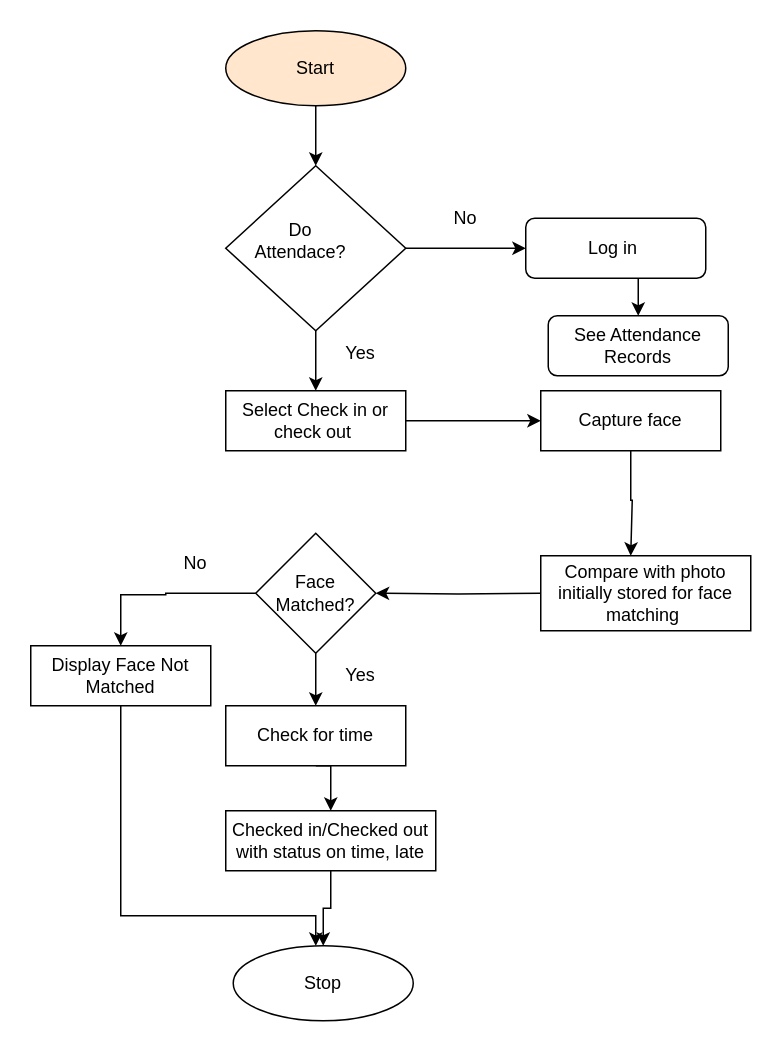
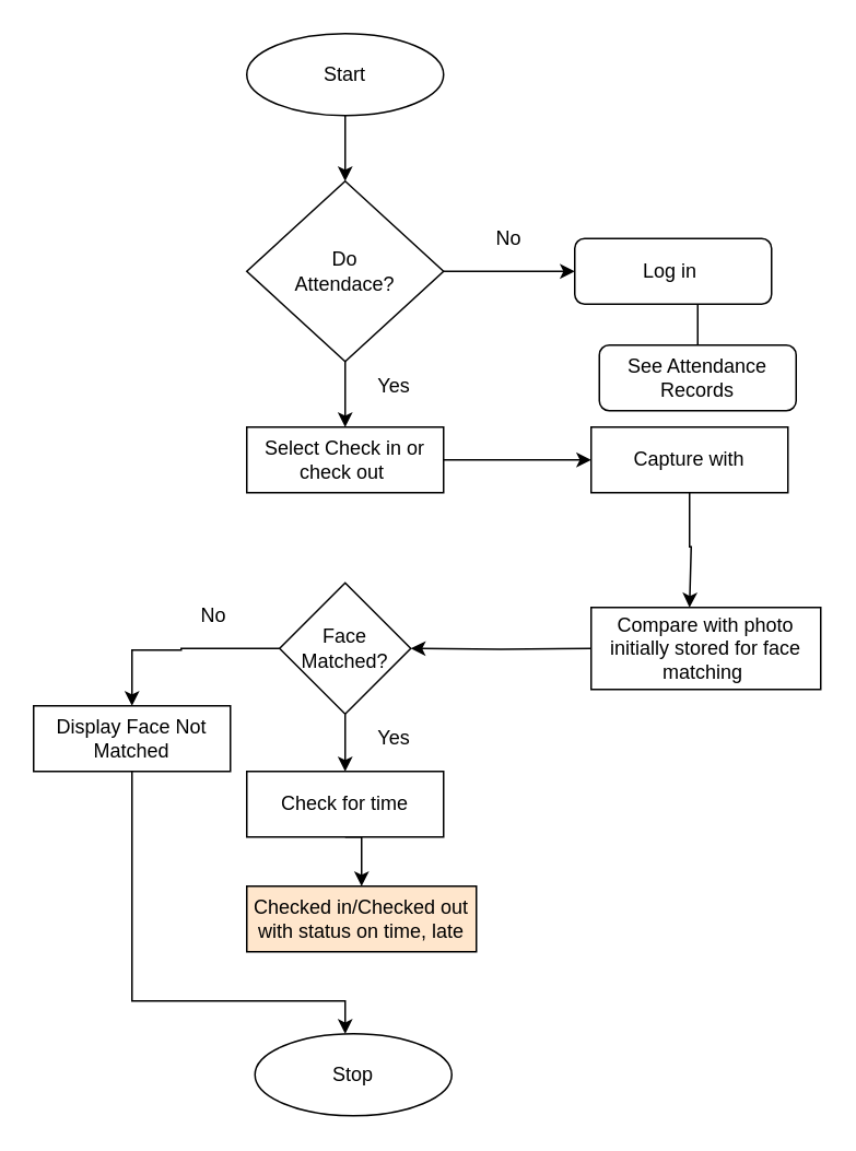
  <mxCell id="0" />
  <mxCell id="1" parent="0" />
  <mxCell id="2" value="See Attendance Records" style="rounded=1;whiteSpace=wrap;html=1;fontSize=12;glass=0;strokeWidth=1;shadow=0;" parent="1" vertex="1"><mxGeometry x="365" y="210" width="120" height="40" as="geometry" /></mxCell>
  <mxCell id="3" style="edgeStyle=orthogonalEdgeStyle;rounded=0;orthogonalLoop=1;jettySize=auto;html=1;exitX=1;exitY=0.5;exitDx=0;exitDy=0;" parent="1" source="5" edge="1"><mxGeometry relative="1" as="geometry"><mxPoint x="350" y="165" as="targetPoint" /></mxGeometry></mxCell>
  <mxCell id="4" style="edgeStyle=orthogonalEdgeStyle;rounded=0;orthogonalLoop=1;jettySize=auto;html=1;exitX=0.5;exitY=1;exitDx=0;exitDy=0;" parent="1" source="5" edge="1"><mxGeometry relative="1" as="geometry"><mxPoint x="210" y="260" as="targetPoint" /></mxGeometry></mxCell>
  <mxCell id="5" value="" style="rhombus;whiteSpace=wrap;html=1;" parent="1" vertex="1"><mxGeometry x="150" y="110" width="120" height="110" as="geometry" /></mxCell>
- <mxCell id="6" value="Do Attendace?" style="text;html=1;align=center;verticalAlign=middle;whiteSpace=wrap;rounded=0;" parent="1" vertex="1"><mxGeometry x="170" y="145" width="60" height="30" as="geometry" /></mxCell>
+ <mxCell id="6" value="Do Attendace?" style="text;html=1;align=center;verticalAlign=middle;whiteSpace=wrap;rounded=0;" parent="1" vertex="1"><mxGeometry x="180" y="150" width="60" height="30" as="geometry" /></mxCell>
  <mxCell id="7" value="No" style="text;html=1;align=center;verticalAlign=middle;whiteSpace=wrap;rounded=0;" parent="1" vertex="1"><mxGeometry x="280" y="130" width="60" height="30" as="geometry" /></mxCell>
  <mxCell id="8" value="" style="rounded=0;whiteSpace=wrap;html=1;" parent="1" vertex="1"><mxGeometry x="150" y="260" width="120" height="40" as="geometry" /></mxCell>
  <mxCell id="9" style="edgeStyle=orthogonalEdgeStyle;rounded=0;orthogonalLoop=1;jettySize=auto;html=1;exitX=1;exitY=0.5;exitDx=0;exitDy=0;" parent="1" source="8" edge="1"><mxGeometry relative="1" as="geometry"><mxPoint x="360" y="280" as="targetPoint" /><mxPoint x="280" y="280" as="sourcePoint" /></mxGeometry></mxCell>
  <mxCell id="10" value="Select Check in or check out&amp;nbsp;" style="text;html=1;align=center;verticalAlign=middle;whiteSpace=wrap;rounded=0;" parent="1" vertex="1"><mxGeometry x="160" y="265" width="100" height="30" as="geometry" /></mxCell>
  <mxCell id="11" style="edgeStyle=orthogonalEdgeStyle;rounded=0;orthogonalLoop=1;jettySize=auto;html=1;exitX=0.5;exitY=1;exitDx=0;exitDy=0;" parent="1" source="13" edge="1"><mxGeometry relative="1" as="geometry"><mxPoint x="210" y="470" as="targetPoint" /></mxGeometry></mxCell>
  <mxCell id="12" style="edgeStyle=orthogonalEdgeStyle;rounded=0;orthogonalLoop=1;jettySize=auto;html=1;exitX=0;exitY=0.5;exitDx=0;exitDy=0;" parent="1" source="13" edge="1"><mxGeometry relative="1" as="geometry"><mxPoint x="80" y="430" as="targetPoint" /><Array as="points"><mxPoint x="110" y="395" /><mxPoint x="110" y="396" /></Array></mxGeometry></mxCell>
  <mxCell id="13" value="" style="rhombus;whiteSpace=wrap;html=1;" parent="1" vertex="1"><mxGeometry x="170" y="355" width="80" height="80" as="geometry" /></mxCell>
  <mxCell id="14" value="" style="rounded=0;whiteSpace=wrap;html=1;" parent="1" vertex="1"><mxGeometry x="360" y="260" width="120" height="40" as="geometry" /></mxCell>
  <mxCell id="15" style="edgeStyle=orthogonalEdgeStyle;rounded=0;orthogonalLoop=1;jettySize=auto;html=1;" parent="1" edge="1"><mxGeometry relative="1" as="geometry"><mxPoint x="420" y="370" as="targetPoint" /><Array as="points"><mxPoint x="420" y="333" /><mxPoint x="421" y="333" /></Array><mxPoint x="420" y="300" as="sourcePoint" /></mxGeometry></mxCell>
- <mxCell id="16" value="Capture face" style="text;html=1;align=center;verticalAlign=middle;whiteSpace=wrap;rounded=0;" parent="1" vertex="1"><mxGeometry x="370" y="265" width="100" height="30" as="geometry" /></mxCell>
+ <mxCell id="16" value="Capture with" style="text;html=1;align=center;verticalAlign=middle;whiteSpace=wrap;rounded=0;" parent="1" vertex="1"><mxGeometry x="370" y="265" width="100" height="30" as="geometry" /></mxCell>
  <mxCell id="17" value="" style="rounded=0;whiteSpace=wrap;html=1;" parent="1" vertex="1"><mxGeometry x="360" y="370" width="140" height="50" as="geometry" /></mxCell>
  <mxCell id="18" style="edgeStyle=orthogonalEdgeStyle;rounded=0;orthogonalLoop=1;jettySize=auto;html=1;entryX=1;entryY=0.5;entryDx=0;entryDy=0;" parent="1" target="13" edge="1"><mxGeometry relative="1" as="geometry"><mxPoint x="360" y="395" as="sourcePoint" /></mxGeometry></mxCell>
  <mxCell id="19" value="Compare with photo initially stored for face matching&amp;nbsp;" style="text;html=1;align=center;verticalAlign=middle;whiteSpace=wrap;rounded=0;" parent="1" vertex="1"><mxGeometry x="370" y="380" width="120" height="30" as="geometry" /></mxCell>
  <mxCell id="20" value="Face Matched?" style="text;html=1;align=center;verticalAlign=middle;whiteSpace=wrap;rounded=0;" parent="1" vertex="1"><mxGeometry x="180" y="380" width="60" height="30" as="geometry" /></mxCell>
  <mxCell id="21" style="edgeStyle=orthogonalEdgeStyle;rounded=0;orthogonalLoop=1;jettySize=auto;html=1;exitX=0.5;exitY=1;exitDx=0;exitDy=0;entryX=0.5;entryY=0;entryDx=0;entryDy=0;" parent="1" source="22" target="30" edge="1"><mxGeometry relative="1" as="geometry" /></mxCell>
  <mxCell id="22" value="Check for time" style="rounded=0;whiteSpace=wrap;html=1;" parent="1" vertex="1"><mxGeometry x="150" y="470" width="120" height="40" as="geometry" /></mxCell>
  <mxCell id="23" value="Yes" style="text;html=1;align=center;verticalAlign=middle;whiteSpace=wrap;rounded=0;" parent="1" vertex="1"><mxGeometry x="210" y="220" width="60" height="30" as="geometry" /></mxCell>
  <mxCell id="24" value="Yes" style="text;html=1;align=center;verticalAlign=middle;whiteSpace=wrap;rounded=0;" parent="1" vertex="1"><mxGeometry x="210" y="435" width="60" height="30" as="geometry" /></mxCell>
  <mxCell id="25" style="edgeStyle=orthogonalEdgeStyle;rounded=0;orthogonalLoop=1;jettySize=auto;html=1;exitX=0.5;exitY=1;exitDx=0;exitDy=0;" parent="1" source="26" target="32" edge="1"><mxGeometry relative="1" as="geometry"><Array as="points"><mxPoint x="80" y="610" /><mxPoint x="210" y="610" /></Array></mxGeometry></mxCell>
  <mxCell id="26" value="Display Face Not Matched" style="rounded=0;whiteSpace=wrap;html=1;" parent="1" vertex="1"><mxGeometry x="20" y="430" width="120" height="40" as="geometry" /></mxCell>
  <mxCell id="27" value="No" style="text;html=1;align=center;verticalAlign=middle;whiteSpace=wrap;rounded=0;" parent="1" vertex="1"><mxGeometry x="100" y="360" width="60" height="30" as="geometry" /></mxCell>
  <mxCell id="28" style="edgeStyle=orthogonalEdgeStyle;rounded=0;orthogonalLoop=1;jettySize=auto;html=1;entryX=0.5;entryY=0;entryDx=0;entryDy=0;" edge="1" parent="1" source="29" target="5"><mxGeometry relative="1" as="geometry" /></mxCell>
- <mxCell id="29" value="Start" style="ellipse;whiteSpace=wrap;html=1;fillColor=#ffe6cc;" parent="1" vertex="1"><mxGeometry x="150" y="20" width="120" height="50" as="geometry" /></mxCell>
- <mxCell id="30" value="Checked in/Checked out with status on time, late" style="rounded=0;whiteSpace=wrap;html=1;" parent="1" vertex="1"><mxGeometry x="150" y="540" width="140" height="40" as="geometry" /></mxCell>
- <mxCell id="31" value="" style="edgeStyle=orthogonalEdgeStyle;rounded=0;orthogonalLoop=1;jettySize=auto;html=1;exitX=0.5;exitY=1;exitDx=0;exitDy=0;" parent="1" source="30" target="32" edge="1"><mxGeometry relative="1" as="geometry"><mxPoint x="209.857" y="690" as="targetPoint" /><mxPoint x="210" y="580" as="sourcePoint" /></mxGeometry></mxCell>
+ <mxCell id="29" value="Start" style="ellipse;whiteSpace=wrap;html=1;" parent="1" vertex="1"><mxGeometry x="150" y="20" width="120" height="50" as="geometry" /></mxCell>
+ <mxCell id="30" value="Checked in/Checked out with status on time, late" style="rounded=0;whiteSpace=wrap;html=1;fillColor=#ffe6cc;" parent="1" vertex="1"><mxGeometry x="150" y="540" width="140" height="40" as="geometry" /></mxCell>
  <mxCell id="32" value="Stop" style="ellipse;whiteSpace=wrap;html=1;" parent="1" vertex="1"><mxGeometry x="155" y="630" width="120" height="50" as="geometry" /></mxCell>
- <mxCell id="33" style="edgeStyle=orthogonalEdgeStyle;rounded=0;orthogonalLoop=1;jettySize=auto;html=1;exitX=0.5;exitY=1;exitDx=0;exitDy=0;entryX=0.5;entryY=0;entryDx=0;entryDy=0;" edge="1" parent="1" source="34" target="2"><mxGeometry relative="1" as="geometry" /></mxCell>
+ <mxCell id="33" style="edgeStyle=orthogonalEdgeStyle;rounded=0;orthogonalLoop=1;jettySize=auto;html=1;exitX=0.5;exitY=1;exitDx=0;exitDy=0;entryX=0.5;entryY=0;entryDx=0;entryDy=0;endArrow=none;" edge="1" parent="1" source="34" target="2"><mxGeometry relative="1" as="geometry" /></mxCell>
  <mxCell id="34" value="Log in&amp;nbsp;" style="rounded=1;whiteSpace=wrap;html=1;fontSize=12;glass=0;strokeWidth=1;shadow=0;" vertex="1" parent="1"><mxGeometry x="350" y="145" width="120" height="40" as="geometry" /></mxCell>
